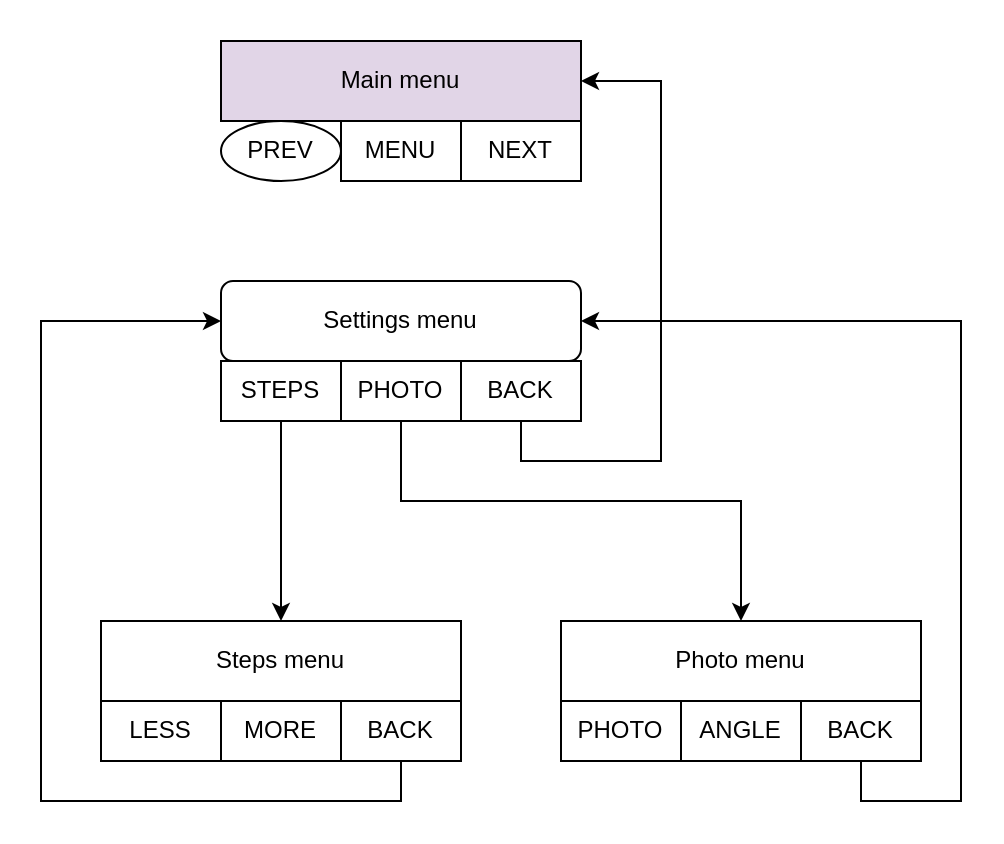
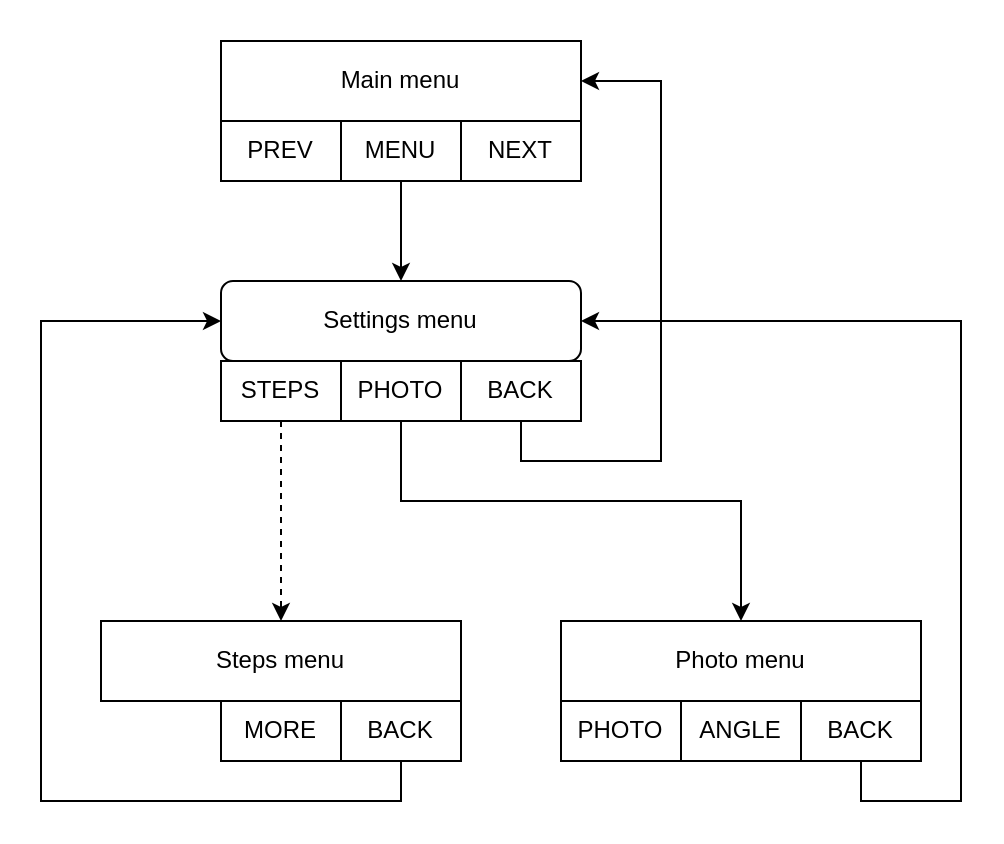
  <mxCell id="0" />
  <mxCell id="1" parent="0" />
  <mxCell id="2" value="" style="group" vertex="1" connectable="0" parent="1"><mxGeometry x="110" y="20" width="180" height="70" as="geometry" /></mxCell>
- <mxCell id="3" value="Main menu" style="rounded=0;whiteSpace=wrap;html=1;fillColor=#e1d5e7;" parent="2" vertex="1"><mxGeometry width="180" height="40" as="geometry" /></mxCell>
- <mxCell id="4" value="PREV" style="ellipse;whiteSpace=wrap;html=1;" vertex="1" parent="2"><mxGeometry y="40" width="60" height="30" as="geometry" /></mxCell>
+ <mxCell id="3" value="Main menu" style="rounded=0;whiteSpace=wrap;html=1;" parent="2" vertex="1"><mxGeometry width="180" height="40" as="geometry" /></mxCell>
+ <mxCell id="4" value="PREV" style="rounded=0;whiteSpace=wrap;html=1;" vertex="1" parent="2"><mxGeometry y="40" width="60" height="30" as="geometry" /></mxCell>
  <mxCell id="5" value="MENU" style="rounded=0;whiteSpace=wrap;html=1;" vertex="1" parent="2"><mxGeometry x="60" y="40" width="60" height="30" as="geometry" /></mxCell>
  <mxCell id="6" value="NEXT" style="rounded=0;whiteSpace=wrap;html=1;" vertex="1" parent="2"><mxGeometry x="120" y="40" width="60" height="30" as="geometry" /></mxCell>
  <mxCell id="7" value="" style="group" vertex="1" connectable="0" parent="1"><mxGeometry x="110" y="140" width="180" height="70" as="geometry" /></mxCell>
  <mxCell id="8" value="Settings menu" style="whiteSpace=wrap;html=1;rounded=1;" vertex="1" parent="7"><mxGeometry width="180" height="40" as="geometry" /></mxCell>
  <mxCell id="9" value="STEPS" style="rounded=0;whiteSpace=wrap;html=1;" vertex="1" parent="7"><mxGeometry y="40" width="60" height="30" as="geometry" /></mxCell>
  <mxCell id="10" value="PHOTO" style="rounded=0;whiteSpace=wrap;html=1;" vertex="1" parent="7"><mxGeometry x="60" y="40" width="60" height="30" as="geometry" /></mxCell>
  <mxCell id="11" value="BACK" style="rounded=0;whiteSpace=wrap;html=1;" vertex="1" parent="7"><mxGeometry x="120" y="40" width="60" height="30" as="geometry" /></mxCell>
+ <mxCell id="12" style="edgeStyle=orthogonalEdgeStyle;rounded=0;orthogonalLoop=1;jettySize=auto;html=1;entryX=0.5;entryY=0;entryDx=0;entryDy=0;" edge="1" parent="1" source="5" target="8"><mxGeometry relative="1" as="geometry" /></mxCell>
  <mxCell id="13" value="" style="group" vertex="1" connectable="0" parent="1"><mxGeometry x="50" y="310" width="180" height="70" as="geometry" /></mxCell>
  <mxCell id="14" value="Steps menu" style="rounded=0;whiteSpace=wrap;html=1;" vertex="1" parent="13"><mxGeometry width="180" height="40" as="geometry" /></mxCell>
- <mxCell id="15" value="LESS" style="rounded=0;whiteSpace=wrap;html=1;" vertex="1" parent="13"><mxGeometry y="40" width="60" height="30" as="geometry" /></mxCell>
  <mxCell id="16" value="MORE" style="rounded=0;whiteSpace=wrap;html=1;" vertex="1" parent="13"><mxGeometry x="60" y="40" width="60" height="30" as="geometry" /></mxCell>
  <mxCell id="17" value="BACK" style="rounded=0;whiteSpace=wrap;html=1;" vertex="1" parent="13"><mxGeometry x="120" y="40" width="60" height="30" as="geometry" /></mxCell>
- <mxCell id="18" style="edgeStyle=orthogonalEdgeStyle;rounded=0;orthogonalLoop=1;jettySize=auto;html=1;" edge="1" parent="1" source="9" target="14"><mxGeometry relative="1" as="geometry" /></mxCell>
+ <mxCell id="18" style="edgeStyle=orthogonalEdgeStyle;rounded=0;orthogonalLoop=1;jettySize=auto;html=1;dashed=1;" edge="1" parent="1" source="9" target="14"><mxGeometry relative="1" as="geometry" /></mxCell>
  <mxCell id="19" value="" style="group" vertex="1" connectable="0" parent="1"><mxGeometry x="280" y="310" width="180" height="70" as="geometry" /></mxCell>
  <mxCell id="20" value="Photo menu" style="rounded=0;whiteSpace=wrap;html=1;" vertex="1" parent="19"><mxGeometry width="180" height="40" as="geometry" /></mxCell>
  <mxCell id="21" value="PHOTO" style="rounded=0;whiteSpace=wrap;html=1;" vertex="1" parent="19"><mxGeometry y="40" width="60" height="30" as="geometry" /></mxCell>
  <mxCell id="22" value="ANGLE" style="rounded=0;whiteSpace=wrap;html=1;" vertex="1" parent="19"><mxGeometry x="60" y="40" width="60" height="30" as="geometry" /></mxCell>
  <mxCell id="23" value="BACK" style="rounded=0;whiteSpace=wrap;html=1;" vertex="1" parent="19"><mxGeometry x="120" y="40" width="60" height="30" as="geometry" /></mxCell>
  <mxCell id="24" style="edgeStyle=orthogonalEdgeStyle;rounded=0;orthogonalLoop=1;jettySize=auto;html=1;exitX=0.5;exitY=1;exitDx=0;exitDy=0;entryX=1;entryY=0.5;entryDx=0;entryDy=0;" edge="1" parent="1" source="11" target="3"><mxGeometry relative="1" as="geometry"><Array as="points"><mxPoint x="260" y="230" /><mxPoint x="330" y="230" /><mxPoint x="330" y="40" /></Array></mxGeometry></mxCell>
  <mxCell id="25" style="edgeStyle=orthogonalEdgeStyle;rounded=0;orthogonalLoop=1;jettySize=auto;html=1;entryX=0.5;entryY=0;entryDx=0;entryDy=0;" edge="1" parent="1" source="10" target="20"><mxGeometry relative="1" as="geometry"><Array as="points"><mxPoint x="200" y="250" /><mxPoint x="370" y="250" /></Array></mxGeometry></mxCell>
  <mxCell id="26" style="edgeStyle=orthogonalEdgeStyle;rounded=0;orthogonalLoop=1;jettySize=auto;html=1;entryX=0;entryY=0.5;entryDx=0;entryDy=0;" edge="1" parent="1" source="17" target="8"><mxGeometry relative="1" as="geometry"><Array as="points"><mxPoint x="200" y="400" /><mxPoint x="20" y="400" /><mxPoint x="20" y="160" /></Array></mxGeometry></mxCell>
  <mxCell id="27" style="edgeStyle=orthogonalEdgeStyle;rounded=0;orthogonalLoop=1;jettySize=auto;html=1;entryX=1;entryY=0.5;entryDx=0;entryDy=0;exitX=0.5;exitY=1;exitDx=0;exitDy=0;" edge="1" parent="1" source="23" target="8"><mxGeometry relative="1" as="geometry"><mxPoint x="390" y="410" as="sourcePoint" /><Array as="points"><mxPoint x="430" y="400" /><mxPoint x="480" y="400" /><mxPoint x="480" y="160" /></Array></mxGeometry></mxCell>
